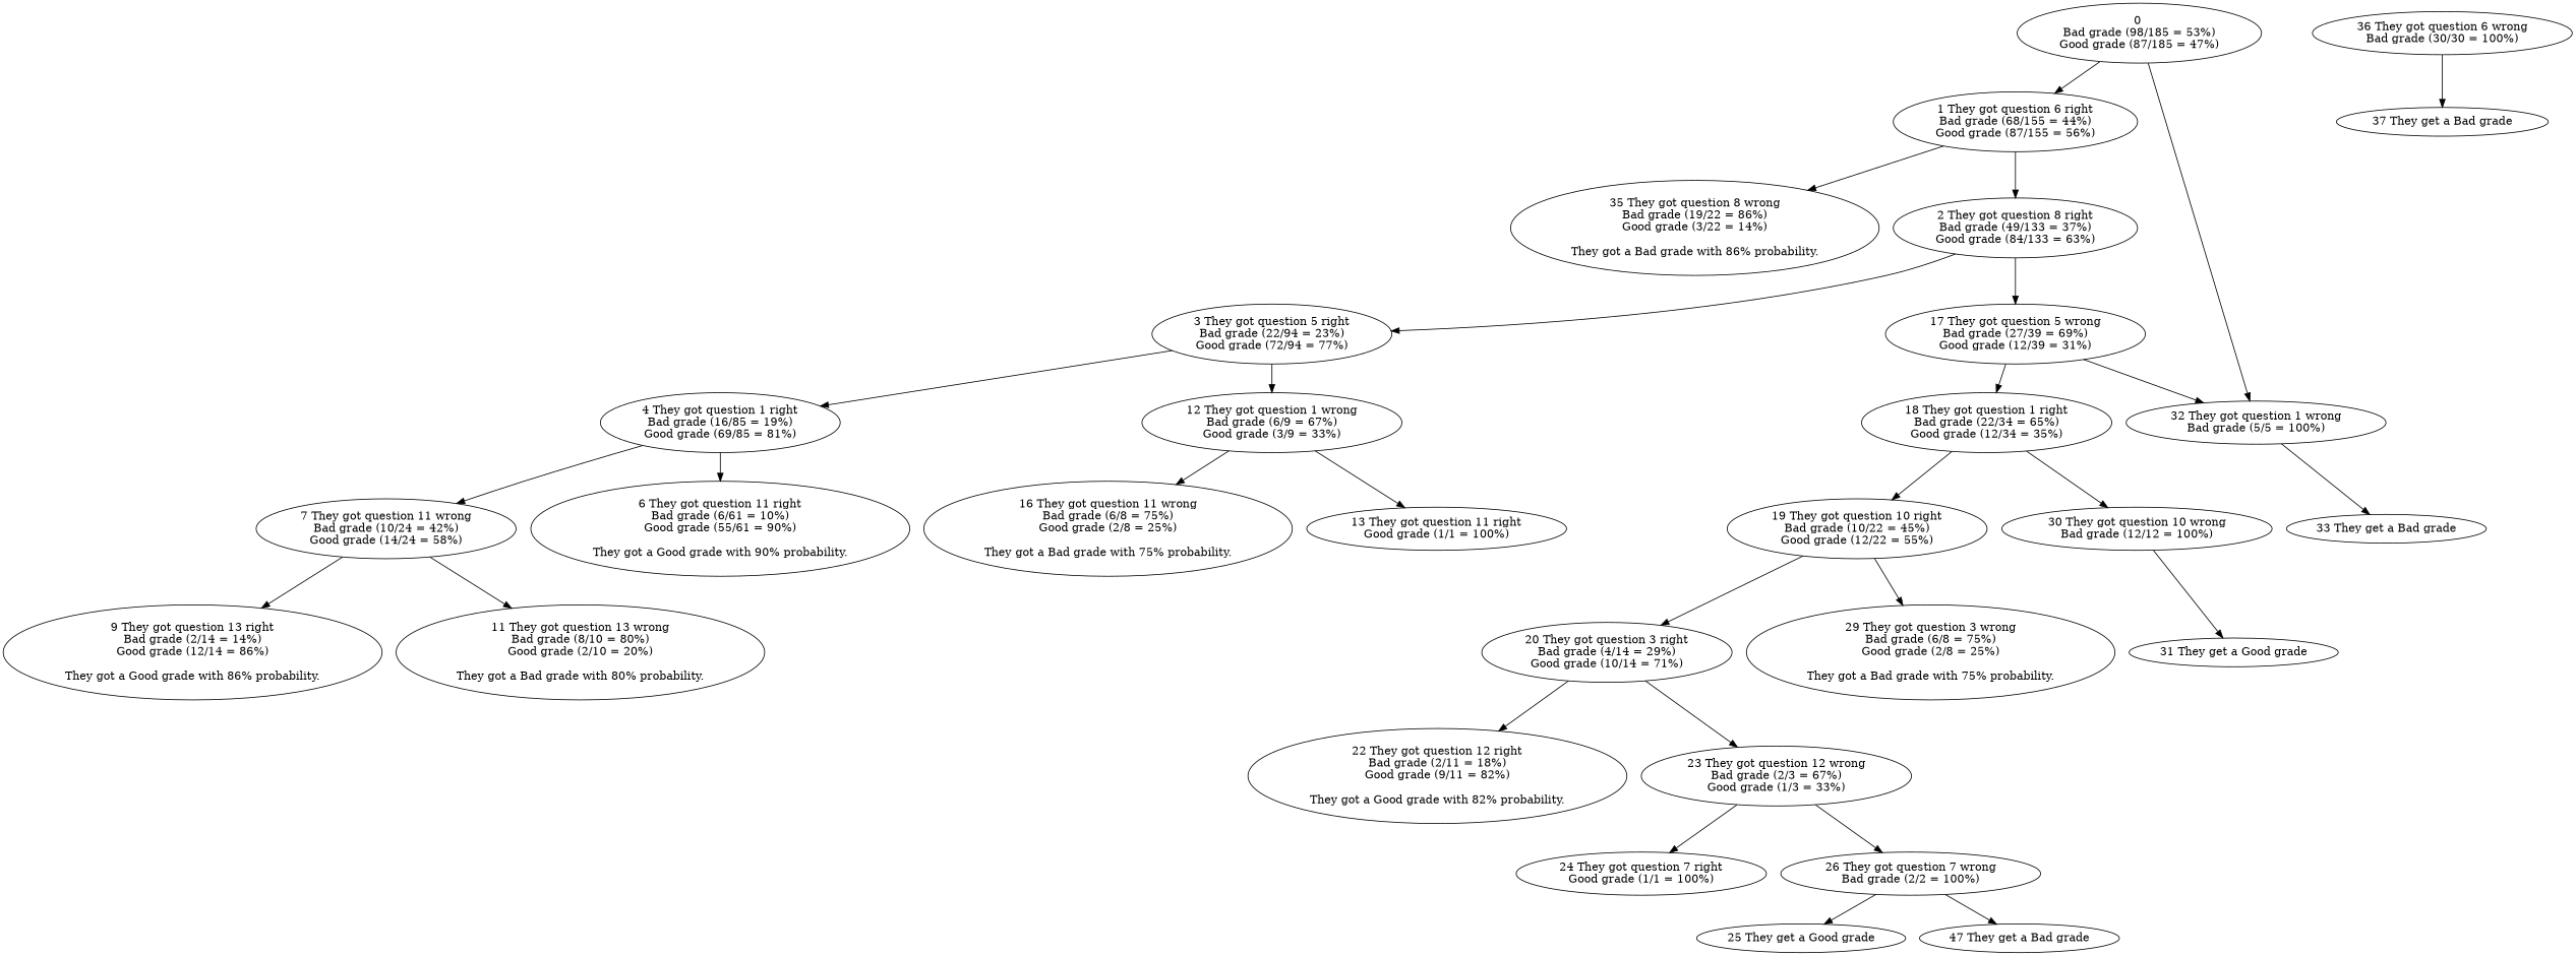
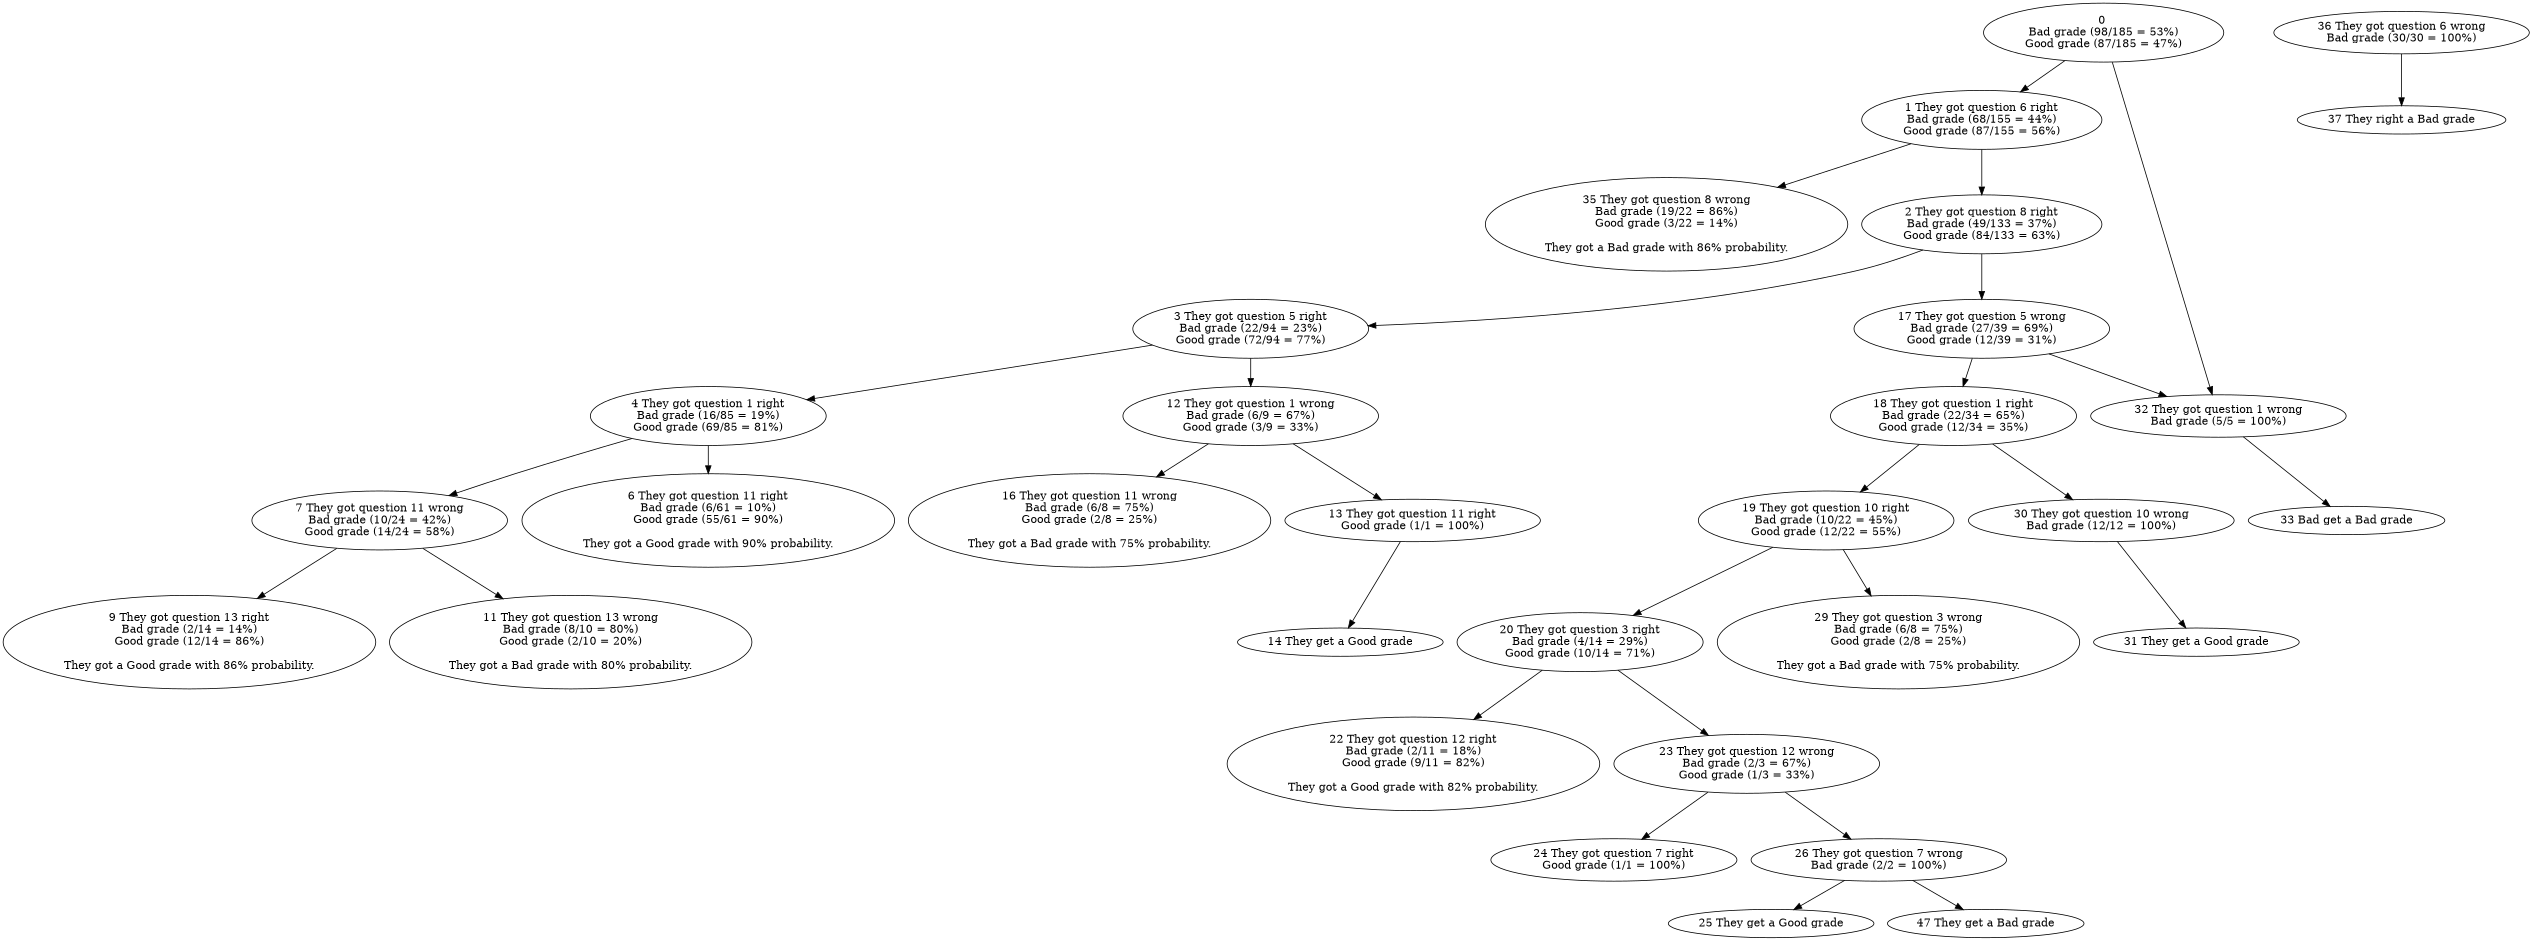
  digraph {
    "0 \nBad grade (98/185 = 53%)\nGood grade (87/185 = 47%)\n"
    "1 They got question 6 right\nBad grade (68/155 = 44%)\nGood grade (87/155 = 56%)\n"
    "32 They got question 1 wrong\nBad grade (5/5 = 100%)\n"
    "2 They got question 8 right\nBad grade (49/133 = 37%)\nGood grade (84/133 = 63%)\n"
    "35 They got question 8 wrong\nBad grade (19/22 = 86%)\nGood grade (3/22 = 14%)\n\nThey got a Bad grade with 86% probability."
    "36 They got question 6 wrong\nBad grade (30/30 = 100%)\n"
-   "37 They get a Bad grade"
+   "37 They get a Bad grade" [label="37 They right a Bad grade"]
    "3 They got question 5 right\nBad grade (22/94 = 23%)\nGood grade (72/94 = 77%)\n"
    "17 They got question 5 wrong\nBad grade (27/39 = 69%)\nGood grade (12/39 = 31%)\n"
    "4 They got question 1 right\nBad grade (16/85 = 19%)\nGood grade (69/85 = 81%)\n"
    "12 They got question 1 wrong\nBad grade (6/9 = 67%)\nGood grade (3/9 = 33%)\n"
    "18 They got question 1 right\nBad grade (22/34 = 65%)\nGood grade (12/34 = 35%)\n"
    "6 They got question 11 right\nBad grade (6/61 = 10%)\nGood grade (55/61 = 90%)\n\nThey got a Good grade with 90% probability."
    "7 They got question 11 wrong\nBad grade (10/24 = 42%)\nGood grade (14/24 = 58%)\n"
    "13 They got question 11 right\nGood grade (1/1 = 100%)\n"
    "16 They got question 11 wrong\nBad grade (6/8 = 75%)\nGood grade (2/8 = 25%)\n\nThey got a Bad grade with 75% probability."
    "9 They got question 13 right\nBad grade (2/14 = 14%)\nGood grade (12/14 = 86%)\n\nThey got a Good grade with 86% probability."
    "11 They got question 13 wrong\nBad grade (8/10 = 80%)\nGood grade (2/10 = 20%)\n\nThey got a Bad grade with 80% probability."
+   "14 They get a Good grade"
    "19 They got question 10 right\nBad grade (10/22 = 45%)\nGood grade (12/22 = 55%)\n"
    "30 They got question 10 wrong\nBad grade (12/12 = 100%)\n"
-   "33 They get a Bad grade"
+   "33 They get a Bad grade" [label="33 Bad get a Bad grade"]
    "20 They got question 3 right\nBad grade (4/14 = 29%)\nGood grade (10/14 = 71%)\n"
    "29 They got question 3 wrong\nBad grade (6/8 = 75%)\nGood grade (2/8 = 25%)\n\nThey got a Bad grade with 75% probability."
    n25 [label="31 They get a Good grade"]
    "22 They got question 12 right\nBad grade (2/11 = 18%)\nGood grade (9/11 = 82%)\n\nThey got a Good grade with 82% probability."
    "23 They got question 12 wrong\nBad grade (2/3 = 67%)\nGood grade (1/3 = 33%)\n"
    "24 They got question 7 right\nGood grade (1/1 = 100%)\n"
    "26 They got question 7 wrong\nBad grade (2/2 = 100%)\n"
    "25 They get a Good grade"
    n31 [label="47 They get a Bad grade"]
    "0 \nBad grade (98/185 = 53%)\nGood grade (87/185 = 47%)\n" -> "1 They got question 6 right\nBad grade (68/155 = 44%)\nGood grade (87/155 = 56%)\n"
    "0 \nBad grade (98/185 = 53%)\nGood grade (87/185 = 47%)\n" -> "32 They got question 1 wrong\nBad grade (5/5 = 100%)\n"
    "1 They got question 6 right\nBad grade (68/155 = 44%)\nGood grade (87/155 = 56%)\n" -> "2 They got question 8 right\nBad grade (49/133 = 37%)\nGood grade (84/133 = 63%)\n"
    "1 They got question 6 right\nBad grade (68/155 = 44%)\nGood grade (87/155 = 56%)\n" -> "35 They got question 8 wrong\nBad grade (19/22 = 86%)\nGood grade (3/22 = 14%)\n\nThey got a Bad grade with 86% probability."
    "32 They got question 1 wrong\nBad grade (5/5 = 100%)\n" -> "33 They get a Bad grade"
    "2 They got question 8 right\nBad grade (49/133 = 37%)\nGood grade (84/133 = 63%)\n" -> "3 They got question 5 right\nBad grade (22/94 = 23%)\nGood grade (72/94 = 77%)\n"
    "2 They got question 8 right\nBad grade (49/133 = 37%)\nGood grade (84/133 = 63%)\n" -> "17 They got question 5 wrong\nBad grade (27/39 = 69%)\nGood grade (12/39 = 31%)\n"
    "36 They got question 6 wrong\nBad grade (30/30 = 100%)\n" -> "37 They get a Bad grade"
    "3 They got question 5 right\nBad grade (22/94 = 23%)\nGood grade (72/94 = 77%)\n" -> "4 They got question 1 right\nBad grade (16/85 = 19%)\nGood grade (69/85 = 81%)\n"
    "3 They got question 5 right\nBad grade (22/94 = 23%)\nGood grade (72/94 = 77%)\n" -> "12 They got question 1 wrong\nBad grade (6/9 = 67%)\nGood grade (3/9 = 33%)\n"
    "17 They got question 5 wrong\nBad grade (27/39 = 69%)\nGood grade (12/39 = 31%)\n" -> "32 They got question 1 wrong\nBad grade (5/5 = 100%)\n"
    "17 They got question 5 wrong\nBad grade (27/39 = 69%)\nGood grade (12/39 = 31%)\n" -> "18 They got question 1 right\nBad grade (22/34 = 65%)\nGood grade (12/34 = 35%)\n"
    "4 They got question 1 right\nBad grade (16/85 = 19%)\nGood grade (69/85 = 81%)\n" -> "6 They got question 11 right\nBad grade (6/61 = 10%)\nGood grade (55/61 = 90%)\n\nThey got a Good grade with 90% probability."
    "4 They got question 1 right\nBad grade (16/85 = 19%)\nGood grade (69/85 = 81%)\n" -> "7 They got question 11 wrong\nBad grade (10/24 = 42%)\nGood grade (14/24 = 58%)\n"
    "12 They got question 1 wrong\nBad grade (6/9 = 67%)\nGood grade (3/9 = 33%)\n" -> "13 They got question 11 right\nGood grade (1/1 = 100%)\n"
    "12 They got question 1 wrong\nBad grade (6/9 = 67%)\nGood grade (3/9 = 33%)\n" -> "16 They got question 11 wrong\nBad grade (6/8 = 75%)\nGood grade (2/8 = 25%)\n\nThey got a Bad grade with 75% probability."
    "18 They got question 1 right\nBad grade (22/34 = 65%)\nGood grade (12/34 = 35%)\n" -> "19 They got question 10 right\nBad grade (10/22 = 45%)\nGood grade (12/22 = 55%)\n"
    "18 They got question 1 right\nBad grade (22/34 = 65%)\nGood grade (12/34 = 35%)\n" -> "30 They got question 10 wrong\nBad grade (12/12 = 100%)\n"
    "7 They got question 11 wrong\nBad grade (10/24 = 42%)\nGood grade (14/24 = 58%)\n" -> "9 They got question 13 right\nBad grade (2/14 = 14%)\nGood grade (12/14 = 86%)\n\nThey got a Good grade with 86% probability."
    "7 They got question 11 wrong\nBad grade (10/24 = 42%)\nGood grade (14/24 = 58%)\n" -> "11 They got question 13 wrong\nBad grade (8/10 = 80%)\nGood grade (2/10 = 20%)\n\nThey got a Bad grade with 80% probability."
+   "13 They got question 11 right\nGood grade (1/1 = 100%)\n" -> "14 They get a Good grade"
    "19 They got question 10 right\nBad grade (10/22 = 45%)\nGood grade (12/22 = 55%)\n" -> "20 They got question 3 right\nBad grade (4/14 = 29%)\nGood grade (10/14 = 71%)\n"
    "19 They got question 10 right\nBad grade (10/22 = 45%)\nGood grade (12/22 = 55%)\n" -> "29 They got question 3 wrong\nBad grade (6/8 = 75%)\nGood grade (2/8 = 25%)\n\nThey got a Bad grade with 75% probability."
    "30 They got question 10 wrong\nBad grade (12/12 = 100%)\n" -> n25
    "20 They got question 3 right\nBad grade (4/14 = 29%)\nGood grade (10/14 = 71%)\n" -> "22 They got question 12 right\nBad grade (2/11 = 18%)\nGood grade (9/11 = 82%)\n\nThey got a Good grade with 82% probability."
    "20 They got question 3 right\nBad grade (4/14 = 29%)\nGood grade (10/14 = 71%)\n" -> "23 They got question 12 wrong\nBad grade (2/3 = 67%)\nGood grade (1/3 = 33%)\n"
    "23 They got question 12 wrong\nBad grade (2/3 = 67%)\nGood grade (1/3 = 33%)\n" -> "24 They got question 7 right\nGood grade (1/1 = 100%)\n"
    "23 They got question 12 wrong\nBad grade (2/3 = 67%)\nGood grade (1/3 = 33%)\n" -> "26 They got question 7 wrong\nBad grade (2/2 = 100%)\n"
    "26 They got question 7 wrong\nBad grade (2/2 = 100%)\n" -> "25 They get a Good grade"
    "26 They got question 7 wrong\nBad grade (2/2 = 100%)\n" -> n31
  }
